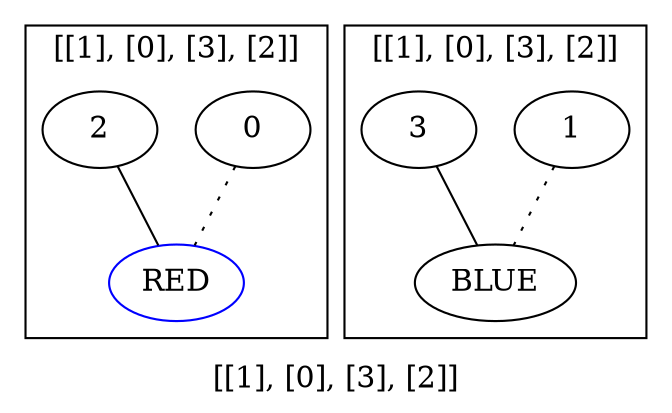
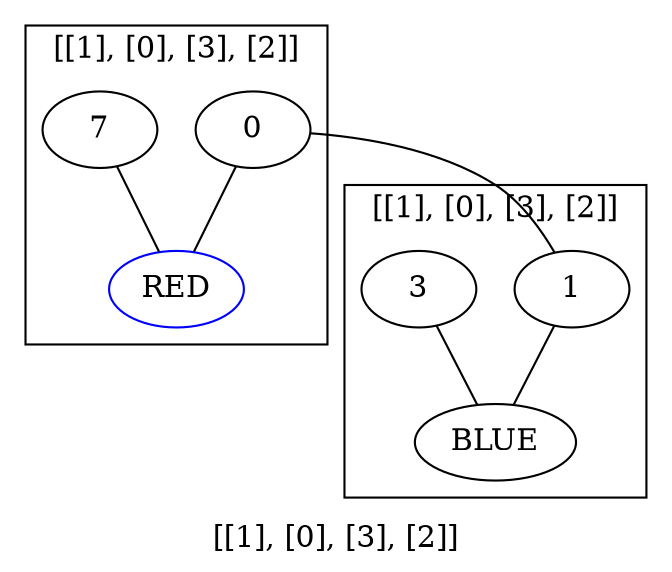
  graph {
    label="[[1], [0], [3], [2]]"
    splines=true
    edge [style=dotted weight=10]
    RED [color=blue]
    0
-   2
+   2 [label=7]
    1
    BLUE
    3
    subgraph cluster_1 {
      RED
      0
      2
    }
    subgraph cluster_2 {
      1
      BLUE
      3
    }
-   0 -- RED
+   0 -- RED [style=solid]
+   0 -- 1 [weight=1 style=""]
    2 -- RED [style=solid]
-   1 -- BLUE
+   1 -- BLUE [style=solid]
    3 -- BLUE [style=solid]
  }
